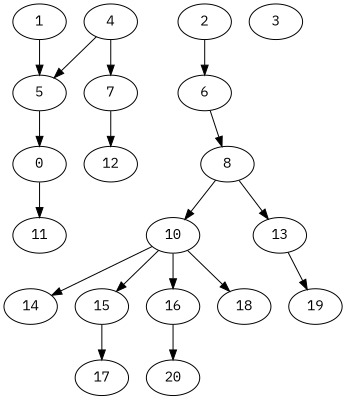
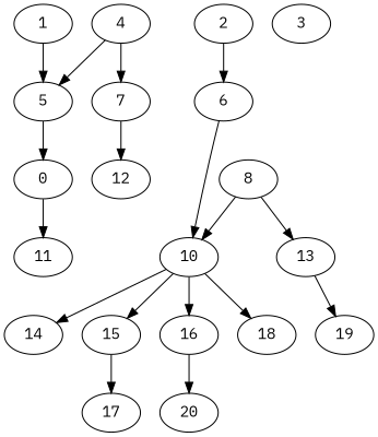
  digraph {
    fontname="IBM Plex Mono"
    node [fontname="IBM Plex Mono"]
    edge [fontname="IBM Plex Mono"]
    1 [alpha=145.09]
    5 [alpha=124.55]
    n3 [alpha=29.65 label=0]
    11 [alpha=170.08]
    2 [alpha=40.97]
    6 [alpha=157.15]
    8 [alpha=93.82]
    10 [alpha=132.04]
    13 [alpha=63.91]
    3 [alpha=132.06]
    4 [alpha=199.41]
    7 [alpha=110.58]
    12 [alpha=146.54]
    14 [alpha=180.42]
    15 [alpha=121.36]
    16 [alpha=67.03]
    18 [alpha=86.13]
    19 [alpha=179.55]
    17 [alpha=84.54]
    20 [alpha=138.79]
    1 -> 5
    5 -> n3
    n3 -> 11
    2 -> 6
-   6 -> 8
+   6 -> 10
    8 -> 10
    8 -> 13
    10 -> 14
    10 -> 15
    10 -> 16
    10 -> 18
    13 -> 19
    4 -> 5
    4 -> 7
    7 -> 12
    15 -> 17
    16 -> 20
  }
